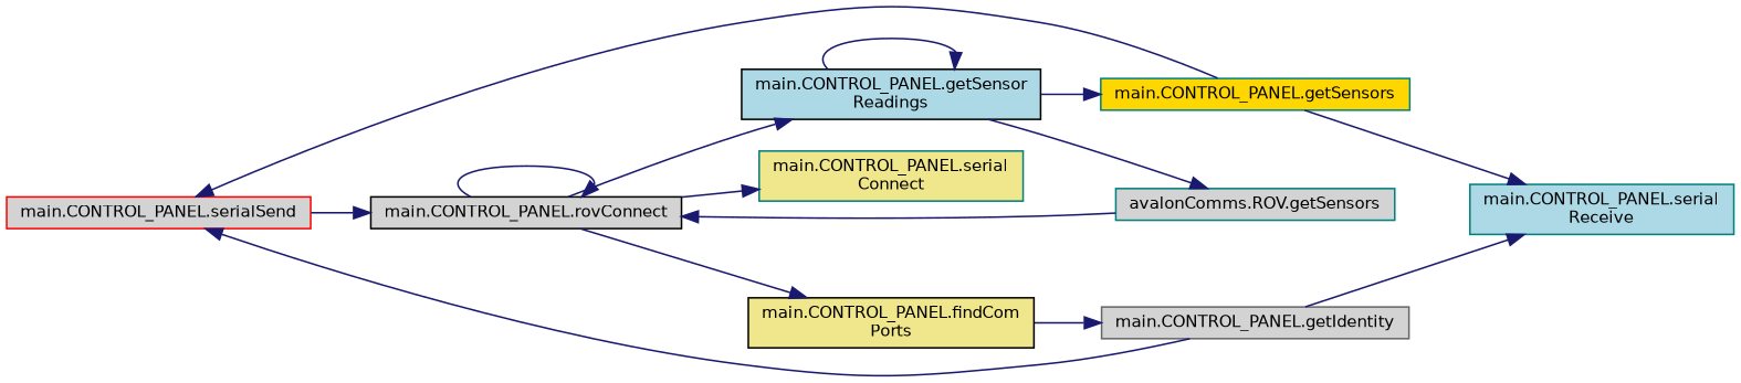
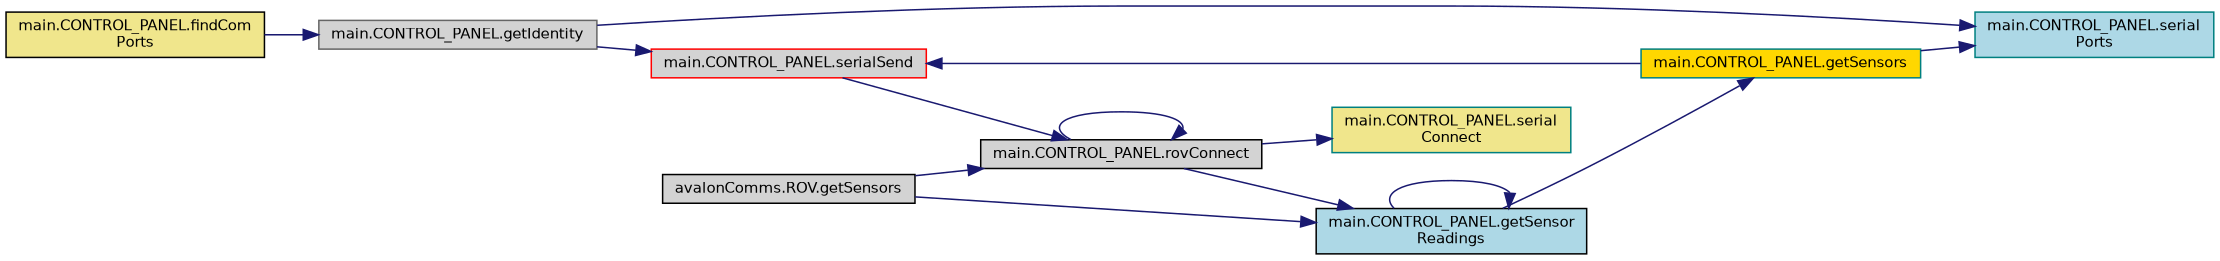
  digraph {
    rankdir=LR
    node [color=teal fillcolor=lightgrey fontname=Helvetica fontsize=10 shape=record style=filled]
    edge [color=midnightblue fontname=Helvetica fontsize=10 labelfontname=Helvetica labelfontsize=10 style=solid]
    n1 [color=red fontcolor=black height=0.2 label="main.CONTROL_PANEL.serialSend" width=0.4]
    n2 [color=black height=0.2 label="main.CONTROL_PANEL.rovConnect" width=0.4]
    n3 [color=black fillcolor=khaki height=0.2 label="main.CONTROL_PANEL.findCom\lPorts" width=0.4]
    n4 [color=black fillcolor=lightblue height=0.2 label="main.CONTROL_PANEL.getSensor\lReadings" width=0.4]
    n5 [fillcolor=khaki height=0.2 label="main.CONTROL_PANEL.serial\lConnect" width=0.4]
    n6 [color=gray40 height=0.2 label="main.CONTROL_PANEL.getIdentity" width=0.4]
-   n7 [height=0.2 label="avalonComms.ROV.getSensors" width=0.4]
+   n7 [color=black height=0.2 label="avalonComms.ROV.getSensors" width=0.4]
    n8 [fillcolor=gold height=0.2 label="main.CONTROL_PANEL.getSensors" width=0.4]
-   n9 [fillcolor=lightblue height=0.2 label="main.CONTROL_PANEL.serial\lReceive" width=0.4]
+   n9 [fillcolor=lightblue height=0.2 label="main.CONTROL_PANEL.serial\lPorts" width=0.4]
    n1 -> n2
    n2 -> n2
-   n2 -> n3
    n2 -> n4
    n2 -> n5
    n3 -> n6
    n4 -> n4
-   n4 -> n7
+   n7 -> n4
    n4 -> n8
    n6 -> n1
    n6 -> n9
    n7 -> n2
    n8 -> n1
    n8 -> n9
  }
